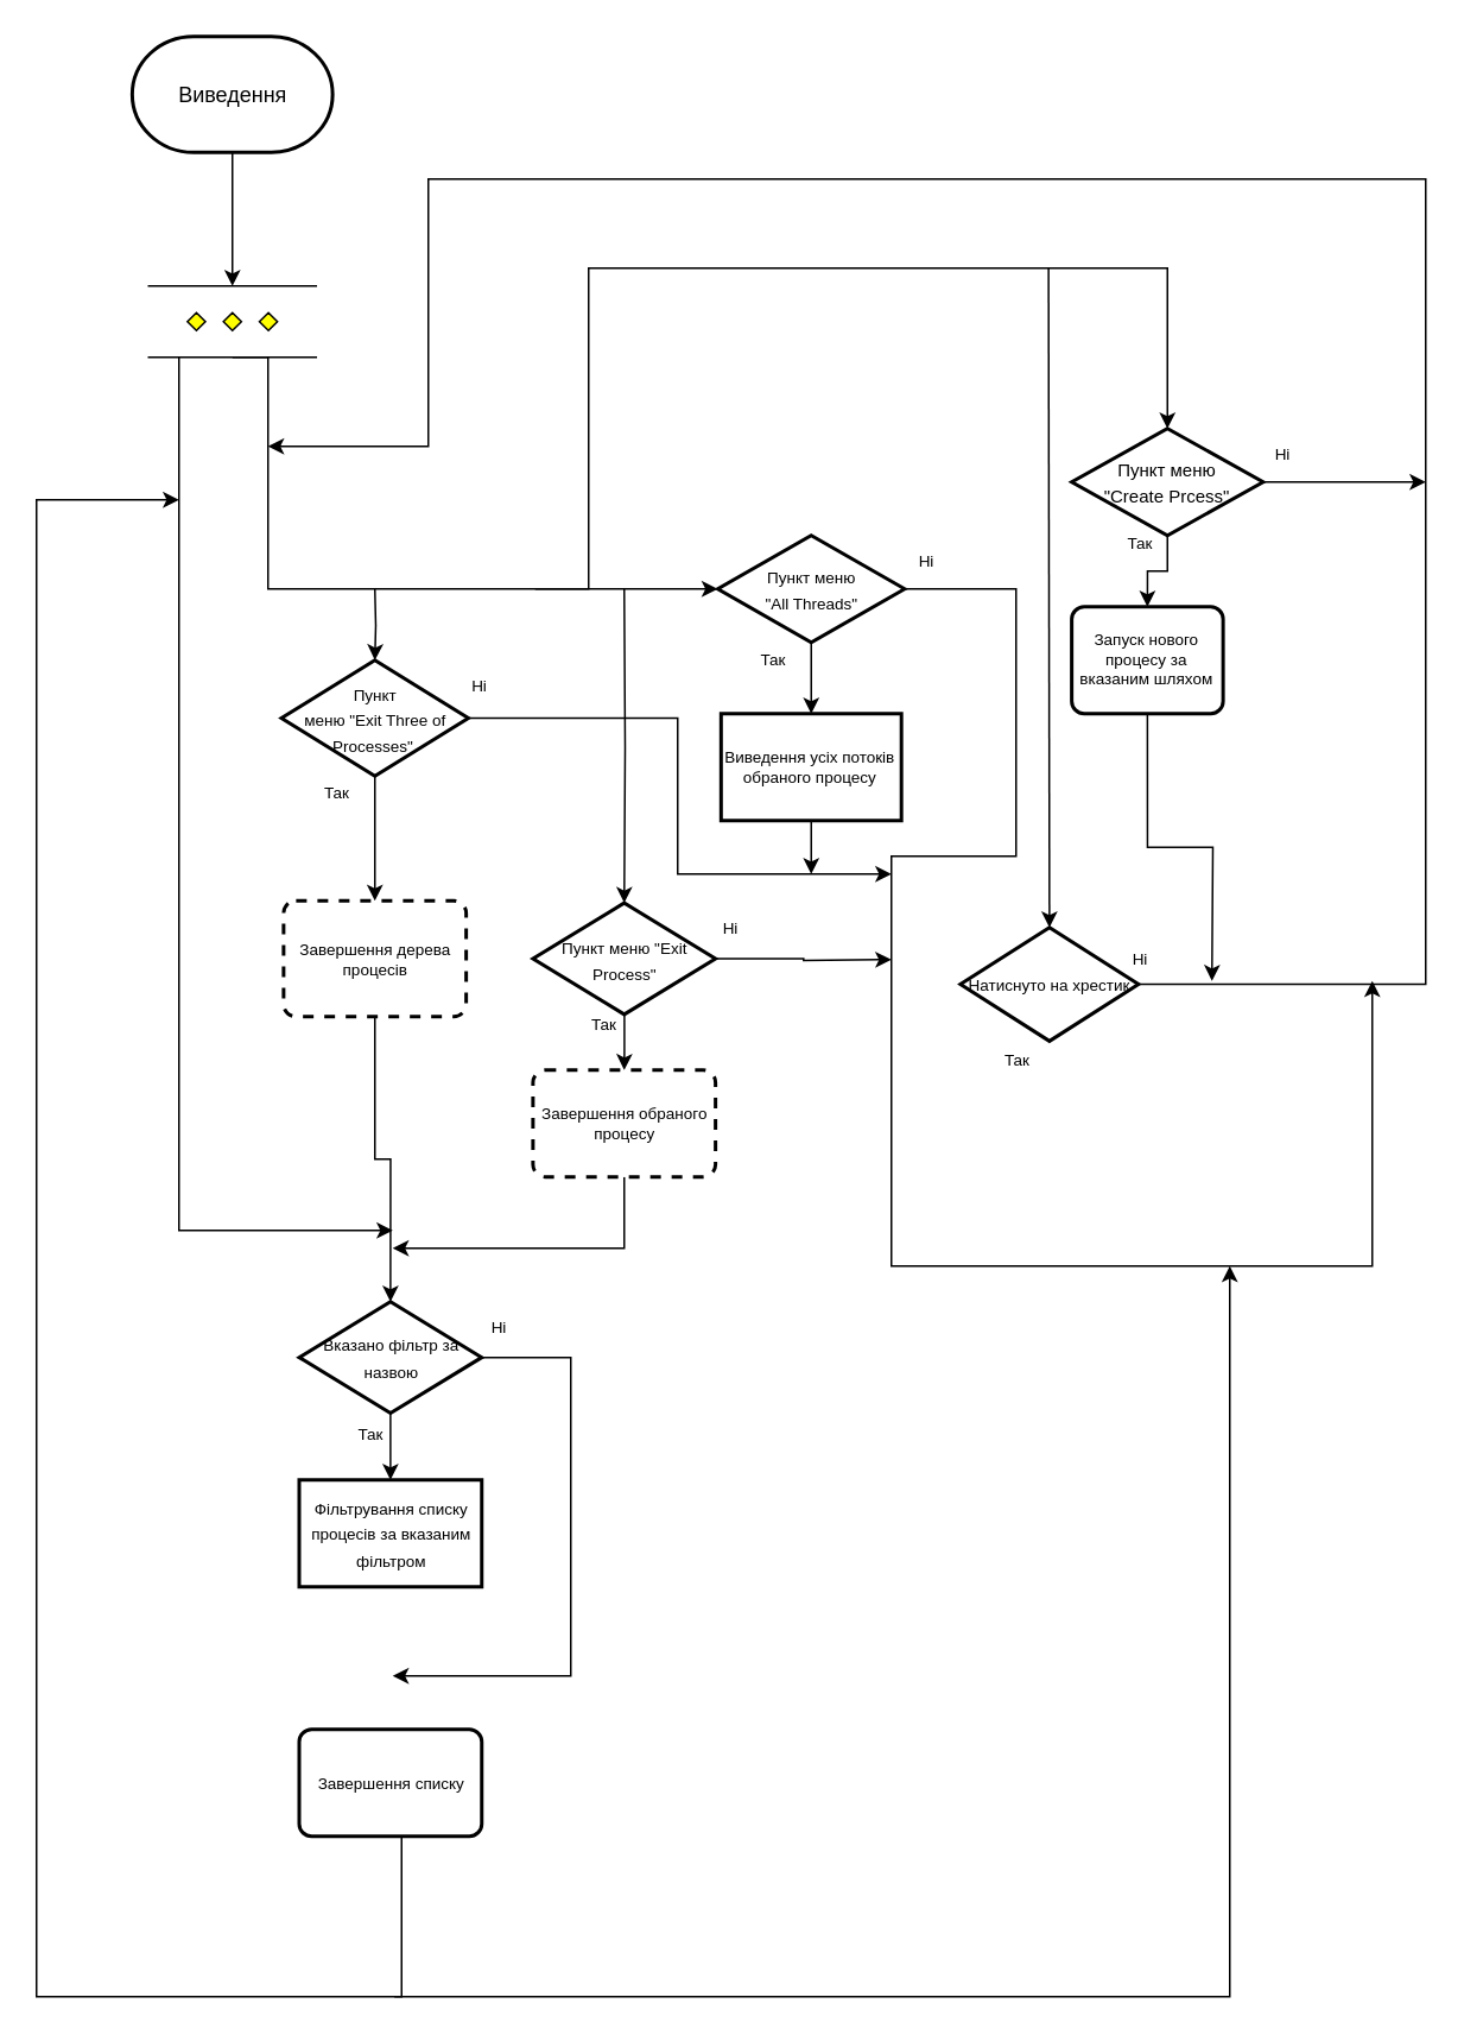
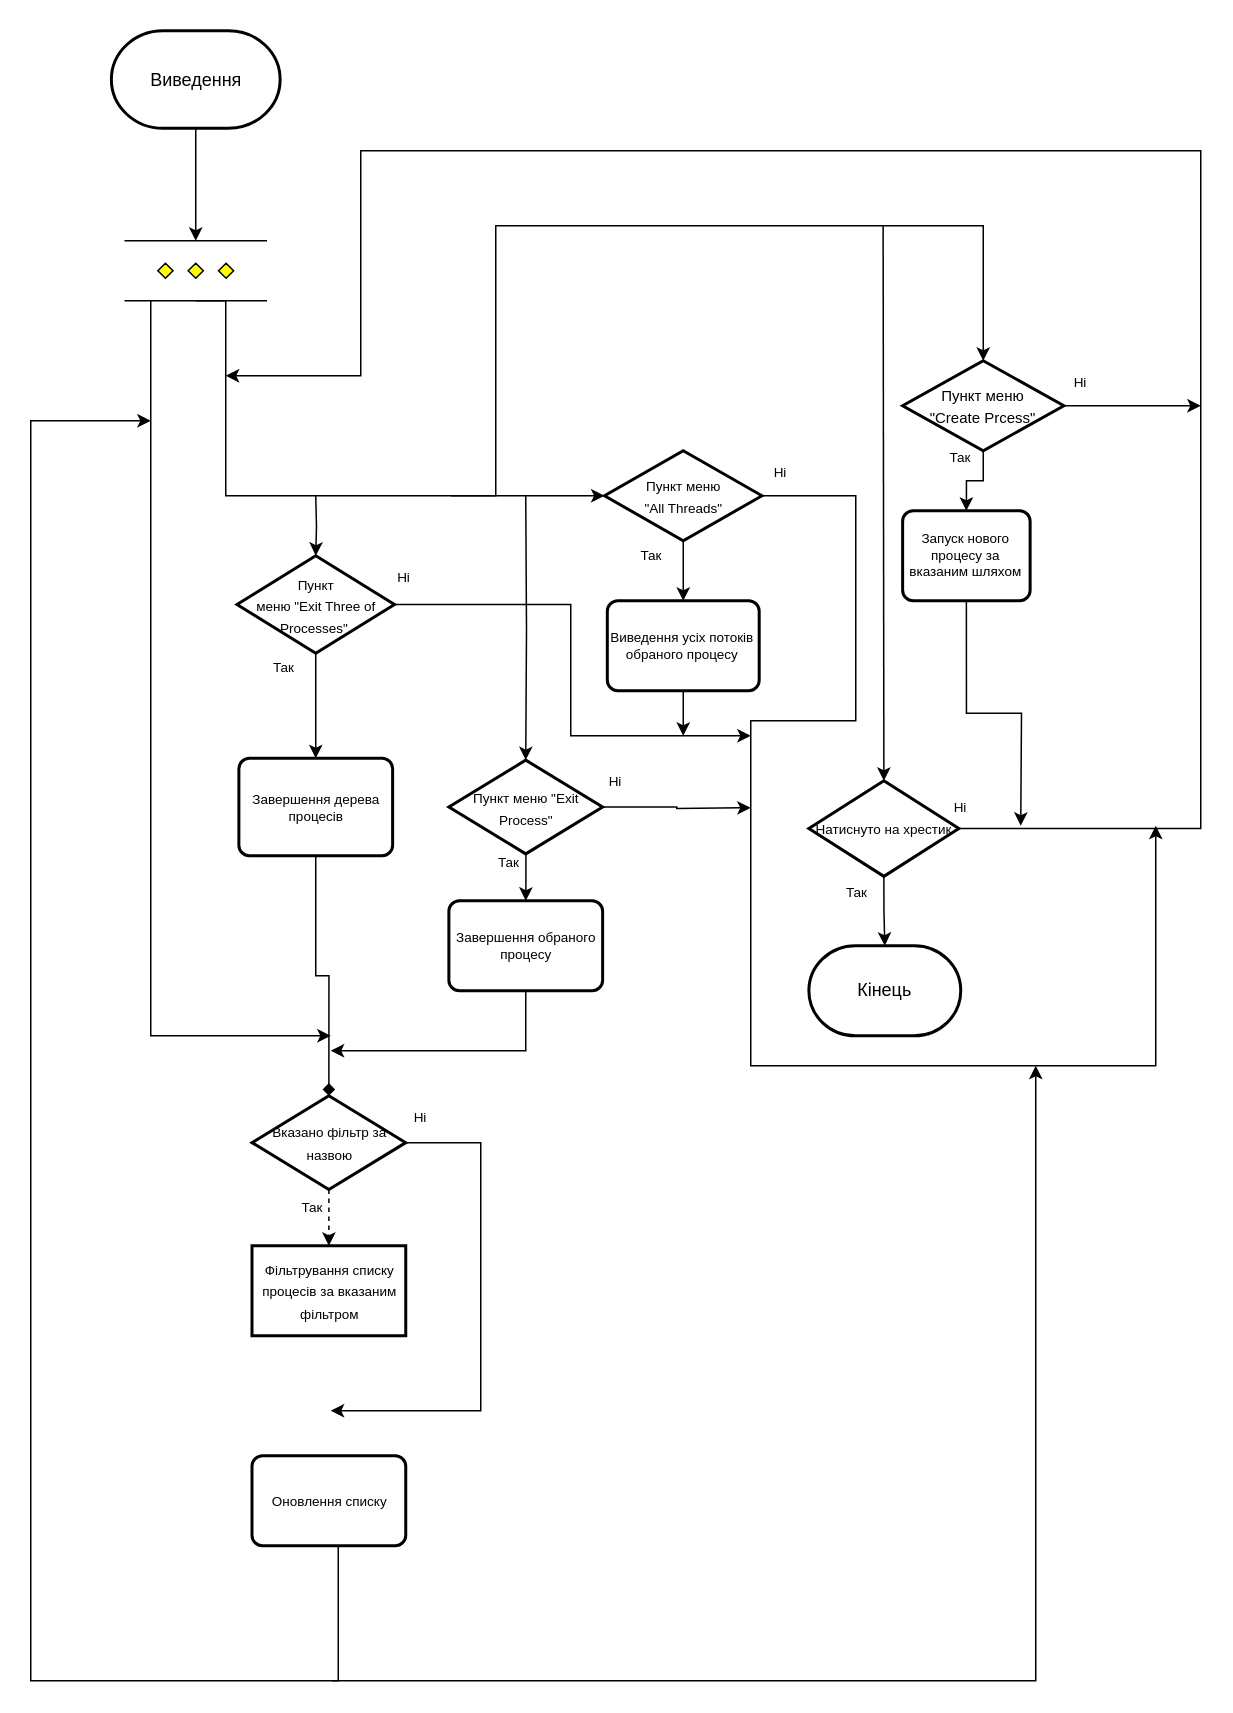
  <mxCell id="0" />
  <mxCell id="1" parent="0" />
+ <mxCell id="2" value="Кінець" style="strokeWidth=2;html=1;shape=mxgraph.flowchart.terminator;whiteSpace=wrap;" vertex="1" parent="1"><mxGeometry x="538.75" y="630" width="101.25" height="60" as="geometry" /></mxCell>
  <mxCell id="3" style="edgeStyle=orthogonalEdgeStyle;rounded=0;orthogonalLoop=1;jettySize=auto;html=1;exitX=0.5;exitY=1;exitDx=0;exitDy=0;exitPerimeter=0;entryX=0.5;entryY=0;entryDx=0;entryDy=0;entryPerimeter=0;" edge="1" parent="1" source="4" target="20"><mxGeometry relative="1" as="geometry" /></mxCell>
  <mxCell id="4" value="Виведення" style="strokeWidth=2;html=1;shape=mxgraph.flowchart.terminator;whiteSpace=wrap;" vertex="1" parent="1"><mxGeometry x="73.75" y="20" width="112.5" height="65" as="geometry" /></mxCell>
  <mxCell id="5" style="edgeStyle=orthogonalEdgeStyle;rounded=0;orthogonalLoop=1;jettySize=auto;html=1;exitX=0.5;exitY=1;exitDx=0;exitDy=0;exitPerimeter=0;entryX=0.5;entryY=0;entryDx=0;entryDy=0;fontSize=9;" edge="1" parent="1" source="7" target="40"><mxGeometry relative="1" as="geometry" /></mxCell>
  <mxCell id="6" style="edgeStyle=orthogonalEdgeStyle;rounded=0;orthogonalLoop=1;jettySize=auto;html=1;exitX=1;exitY=0.5;exitDx=0;exitDy=0;exitPerimeter=0;fontSize=9;" edge="1" parent="1" source="7"><mxGeometry relative="1" as="geometry"><mxPoint x="800" y="270" as="targetPoint" /></mxGeometry></mxCell>
  <mxCell id="7" value="&lt;font style=&quot;font-size: 10px;&quot;&gt;Пункт меню&lt;br&gt;&quot;Create Prcess&quot;&lt;/font&gt;" style="strokeWidth=2;html=1;shape=mxgraph.flowchart.decision;whiteSpace=wrap;" vertex="1" parent="1"><mxGeometry x="601.25" y="240" width="107.5" height="60" as="geometry" /></mxCell>
  <mxCell id="8" style="edgeStyle=orthogonalEdgeStyle;rounded=0;orthogonalLoop=1;jettySize=auto;html=1;fontSize=9;" edge="1" parent="1" source="10"><mxGeometry relative="1" as="geometry"><mxPoint x="770" y="550" as="targetPoint" /><Array as="points"><mxPoint x="570" y="330" /><mxPoint x="570" y="480" /><mxPoint x="500" y="480" /><mxPoint x="500" y="710" /></Array></mxGeometry></mxCell>
  <mxCell id="9" style="edgeStyle=orthogonalEdgeStyle;rounded=0;orthogonalLoop=1;jettySize=auto;html=1;exitX=0.5;exitY=1;exitDx=0;exitDy=0;exitPerimeter=0;entryX=0.5;entryY=0;entryDx=0;entryDy=0;fontSize=9;" edge="1" parent="1" source="10" target="27"><mxGeometry relative="1" as="geometry" /></mxCell>
  <mxCell id="10" value="&lt;font style=&quot;font-size: 9px;&quot;&gt;Пункт меню&lt;br&gt;&quot;All Threads&quot;&lt;br&gt;&lt;/font&gt;" style="strokeWidth=2;html=1;shape=mxgraph.flowchart.decision;whiteSpace=wrap;" vertex="1" parent="1"><mxGeometry x="402.5" y="300" width="105" height="60" as="geometry" /></mxCell>
  <mxCell id="11" style="edgeStyle=orthogonalEdgeStyle;rounded=0;orthogonalLoop=1;jettySize=auto;html=1;entryX=0.5;entryY=0;entryDx=0;entryDy=0;fontSize=9;" edge="1" parent="1" source="13" target="31"><mxGeometry relative="1" as="geometry" /></mxCell>
  <mxCell id="12" style="edgeStyle=orthogonalEdgeStyle;rounded=0;orthogonalLoop=1;jettySize=auto;html=1;exitX=1;exitY=0.5;exitDx=0;exitDy=0;exitPerimeter=0;fontSize=9;" edge="1" parent="1" source="13"><mxGeometry relative="1" as="geometry"><mxPoint x="500" y="538" as="targetPoint" /></mxGeometry></mxCell>
  <mxCell id="13" value="&lt;font style=&quot;font-size: 9px;&quot;&gt;Пункт меню &quot;Exit Process&quot;&lt;br&gt;&lt;/font&gt;" style="strokeWidth=2;html=1;shape=mxgraph.flowchart.decision;whiteSpace=wrap;" vertex="1" parent="1"><mxGeometry x="298.75" y="506.25" width="102.5" height="62.5" as="geometry" /></mxCell>
  <mxCell id="14" style="edgeStyle=orthogonalEdgeStyle;rounded=0;orthogonalLoop=1;jettySize=auto;html=1;exitX=0.5;exitY=1;exitDx=0;exitDy=0;exitPerimeter=0;entryX=0.5;entryY=0;entryDx=0;entryDy=0;fontSize=9;" edge="1" parent="1" source="38" target="29"><mxGeometry relative="1" as="geometry" /></mxCell>
+ <mxCell id="15" style="edgeStyle=orthogonalEdgeStyle;rounded=0;orthogonalLoop=1;jettySize=auto;html=1;exitX=0.5;exitY=1;exitDx=0;exitDy=0;exitPerimeter=0;entryX=0.5;entryY=0;entryDx=0;entryDy=0;entryPerimeter=0;" edge="1" parent="1" source="17" target="2"><mxGeometry relative="1" as="geometry" /></mxCell>
  <mxCell id="16" style="edgeStyle=orthogonalEdgeStyle;rounded=0;orthogonalLoop=1;jettySize=auto;html=1;exitX=1;exitY=0.5;exitDx=0;exitDy=0;exitPerimeter=0;fontSize=9;" edge="1" parent="1" source="17"><mxGeometry relative="1" as="geometry"><mxPoint x="150" y="250" as="targetPoint" /><Array as="points"><mxPoint x="800" y="552" /><mxPoint x="800" y="100" /><mxPoint x="240" y="100" /></Array></mxGeometry></mxCell>
  <mxCell id="17" value="&lt;font style=&quot;font-size: 9px;&quot;&gt;Натиснуто на хрестик&lt;br&gt;&lt;/font&gt;" style="strokeWidth=2;html=1;shape=mxgraph.flowchart.decision;whiteSpace=wrap;" vertex="1" parent="1"><mxGeometry x="538.75" y="520" width="100" height="63.75" as="geometry" /></mxCell>
  <mxCell id="18" style="edgeStyle=orthogonalEdgeStyle;rounded=0;orthogonalLoop=1;jettySize=auto;html=1;fontSize=9;" edge="1" parent="1" source="20"><mxGeometry relative="1" as="geometry"><mxPoint x="220" y="690" as="targetPoint" /><Array as="points"><mxPoint x="100" y="690" /><mxPoint x="130" y="690" /></Array></mxGeometry></mxCell>
  <mxCell id="19" style="edgeStyle=orthogonalEdgeStyle;rounded=0;orthogonalLoop=1;jettySize=auto;html=1;exitX=0.5;exitY=1;exitDx=0;exitDy=0;exitPerimeter=0;fontSize=9;entryX=0;entryY=0.5;entryDx=0;entryDy=0;entryPerimeter=0;" edge="1" parent="1" source="20" target="10"><mxGeometry relative="1" as="geometry"><mxPoint x="370" y="330" as="targetPoint" /><Array as="points"><mxPoint x="150" y="200" /><mxPoint x="150" y="330" /></Array></mxGeometry></mxCell>
  <mxCell id="20" value="" style="verticalLabelPosition=bottom;verticalAlign=top;html=1;shape=mxgraph.flowchart.parallel_mode;pointerEvents=1" vertex="1" parent="1"><mxGeometry x="82.5" y="160" width="95" height="40" as="geometry" /></mxCell>
  <mxCell id="21" style="edgeStyle=orthogonalEdgeStyle;rounded=0;orthogonalLoop=1;jettySize=auto;html=1;exitX=0.5;exitY=1;exitDx=0;exitDy=0;fontSize=9;" edge="1" parent="1" source="22"><mxGeometry relative="1" as="geometry"><mxPoint x="100" y="280" as="targetPoint" /><Array as="points"><mxPoint x="225" y="1120" /><mxPoint x="20" y="1120" /><mxPoint x="20" y="280" /></Array></mxGeometry></mxCell>
- <mxCell id="22" value="&lt;font style=&quot;font-size: 9px;&quot;&gt;Завершення списку&lt;/font&gt;" style="rounded=1;whiteSpace=wrap;html=1;absoluteArcSize=1;arcSize=14;strokeWidth=2;" vertex="1" parent="1"><mxGeometry x="167.5" y="970" width="102.5" height="60" as="geometry" /></mxCell>
- <mxCell id="23" style="edgeStyle=orthogonalEdgeStyle;rounded=0;orthogonalLoop=1;jettySize=auto;html=1;exitX=0.5;exitY=1;exitDx=0;exitDy=0;exitPerimeter=0;entryX=0.5;entryY=0;entryDx=0;entryDy=0;fontSize=9;" edge="1" parent="1" source="39" target="25"><mxGeometry relative="1" as="geometry" /></mxCell>
+ <mxCell id="22" value="&lt;font style=&quot;font-size: 9px;&quot;&gt;Оновлення списку&lt;/font&gt;" style="rounded=1;whiteSpace=wrap;html=1;absoluteArcSize=1;arcSize=14;strokeWidth=2;" vertex="1" parent="1"><mxGeometry x="167.5" y="970" width="102.5" height="60" as="geometry" /></mxCell>
+ <mxCell id="23" style="edgeStyle=orthogonalEdgeStyle;rounded=0;orthogonalLoop=1;jettySize=auto;html=1;exitX=0.5;exitY=1;exitDx=0;exitDy=0;exitPerimeter=0;entryX=0.5;entryY=0;entryDx=0;entryDy=0;fontSize=9;dashed=1;" edge="1" parent="1" source="39" target="25"><mxGeometry relative="1" as="geometry" /></mxCell>
  <mxCell id="24" style="edgeStyle=orthogonalEdgeStyle;rounded=0;orthogonalLoop=1;jettySize=auto;html=1;exitX=1;exitY=0.5;exitDx=0;exitDy=0;exitPerimeter=0;fontSize=9;" edge="1" parent="1" source="39"><mxGeometry relative="1" as="geometry"><mxPoint x="220" y="940" as="targetPoint" /><Array as="points"><mxPoint x="320" y="761" /><mxPoint x="320" y="940" /></Array></mxGeometry></mxCell>
  <mxCell id="25" value="&lt;font style=&quot;font-size: 9px;&quot;&gt;Фільтрування списку процесів за вказаним фільтром&lt;/font&gt;" style="whiteSpace=wrap;html=1;absoluteArcSize=1;arcSize=14;strokeWidth=2;rounded=0;" vertex="1" parent="1"><mxGeometry x="167.5" y="830" width="102.5" height="60" as="geometry" /></mxCell>
  <mxCell id="26" style="edgeStyle=orthogonalEdgeStyle;rounded=0;orthogonalLoop=1;jettySize=auto;html=1;exitX=0.5;exitY=1;exitDx=0;exitDy=0;fontSize=9;" edge="1" parent="1" source="27"><mxGeometry relative="1" as="geometry"><mxPoint x="455" y="490" as="targetPoint" /></mxGeometry></mxCell>
- <mxCell id="27" value="Виведення усіх потоків обраного процесу" style="whiteSpace=wrap;html=1;absoluteArcSize=1;arcSize=14;strokeWidth=2;fontSize=9;rounded=0;" vertex="1" parent="1"><mxGeometry x="404.38" y="400" width="101.25" height="60" as="geometry" /></mxCell>
- <mxCell id="28" style="edgeStyle=orthogonalEdgeStyle;rounded=0;orthogonalLoop=1;jettySize=auto;html=1;exitX=0.5;exitY=1;exitDx=0;exitDy=0;entryX=0.5;entryY=0;entryDx=0;entryDy=0;entryPerimeter=0;fontSize=9;" edge="1" parent="1" source="29" target="39"><mxGeometry relative="1" as="geometry" /></mxCell>
- <mxCell id="29" value="Завершення дерева процесів" style="rounded=1;whiteSpace=wrap;html=1;absoluteArcSize=1;arcSize=14;strokeWidth=2;fontSize=9;dashed=1;" vertex="1" parent="1"><mxGeometry x="158.75" y="505" width="102.5" height="65" as="geometry" /></mxCell>
+ <mxCell id="27" value="Виведення усіх потоків обраного процесу" style="rounded=1;whiteSpace=wrap;html=1;absoluteArcSize=1;arcSize=14;strokeWidth=2;fontSize=9;" vertex="1" parent="1"><mxGeometry x="404.38" y="400" width="101.25" height="60" as="geometry" /></mxCell>
+ <mxCell id="28" style="edgeStyle=orthogonalEdgeStyle;rounded=0;orthogonalLoop=1;jettySize=auto;html=1;exitX=0.5;exitY=1;exitDx=0;exitDy=0;entryX=0.5;entryY=0;entryDx=0;entryDy=0;entryPerimeter=0;fontSize=9;endArrow=diamond;" edge="1" parent="1" source="29" target="39"><mxGeometry relative="1" as="geometry" /></mxCell>
+ <mxCell id="29" value="Завершення дерева процесів" style="rounded=1;whiteSpace=wrap;html=1;absoluteArcSize=1;arcSize=14;strokeWidth=2;fontSize=9;" vertex="1" parent="1"><mxGeometry x="158.75" y="505" width="102.5" height="65" as="geometry" /></mxCell>
  <mxCell id="30" style="edgeStyle=orthogonalEdgeStyle;rounded=0;orthogonalLoop=1;jettySize=auto;html=1;exitX=0.5;exitY=1;exitDx=0;exitDy=0;fontSize=9;" edge="1" parent="1" source="31"><mxGeometry relative="1" as="geometry"><mxPoint x="220" y="700" as="targetPoint" /><Array as="points"><mxPoint x="350" y="670" /><mxPoint x="350" y="670" /></Array></mxGeometry></mxCell>
- <mxCell id="31" value="Завершення обраного процесу" style="rounded=1;whiteSpace=wrap;html=1;absoluteArcSize=1;arcSize=14;strokeWidth=2;fontSize=9;dashed=1;" vertex="1" parent="1"><mxGeometry x="298.75" y="600" width="102.5" height="60" as="geometry" /></mxCell>
+ <mxCell id="31" value="Завершення обраного процесу" style="rounded=1;whiteSpace=wrap;html=1;absoluteArcSize=1;arcSize=14;strokeWidth=2;fontSize=9;" vertex="1" parent="1"><mxGeometry x="298.75" y="600" width="102.5" height="60" as="geometry" /></mxCell>
  <mxCell id="32" style="edgeStyle=orthogonalEdgeStyle;rounded=0;orthogonalLoop=1;jettySize=auto;html=1;exitX=0.5;exitY=1;exitDx=0;exitDy=0;fontSize=9;" edge="1" parent="1" source="40"><mxGeometry relative="1" as="geometry"><mxPoint x="680" y="550" as="targetPoint" /></mxGeometry></mxCell>
  <mxCell id="33" style="edgeStyle=orthogonalEdgeStyle;rounded=0;orthogonalLoop=1;jettySize=auto;html=1;fontSize=9;" edge="1" parent="1"><mxGeometry relative="1" as="geometry"><mxPoint x="221" y="1120" as="sourcePoint" /><mxPoint x="690" y="710" as="targetPoint" /><Array as="points"><mxPoint x="690" y="1120" /></Array></mxGeometry></mxCell>
  <mxCell id="34" style="edgeStyle=orthogonalEdgeStyle;rounded=0;orthogonalLoop=1;jettySize=auto;html=1;fontSize=9;" edge="1" parent="1"><mxGeometry relative="1" as="geometry"><mxPoint x="210" y="330" as="sourcePoint" /><mxPoint x="210" y="370" as="targetPoint" /></mxGeometry></mxCell>
  <mxCell id="35" style="edgeStyle=orthogonalEdgeStyle;rounded=0;orthogonalLoop=1;jettySize=auto;html=1;entryX=0.5;entryY=0;entryDx=0;entryDy=0;fontSize=9;entryPerimeter=0;" edge="1" parent="1" target="13"><mxGeometry relative="1" as="geometry"><mxPoint x="350" y="330" as="sourcePoint" /><mxPoint x="350" y="450" as="targetPoint" /></mxGeometry></mxCell>
  <mxCell id="36" style="edgeStyle=orthogonalEdgeStyle;rounded=0;orthogonalLoop=1;jettySize=auto;html=1;fontSize=9;entryX=0.5;entryY=0;entryDx=0;entryDy=0;entryPerimeter=0;" edge="1" parent="1" target="7"><mxGeometry relative="1" as="geometry"><mxPoint x="300" y="330" as="sourcePoint" /><mxPoint x="660" y="170" as="targetPoint" /><Array as="points"><mxPoint x="330" y="330" /><mxPoint x="330" y="150" /><mxPoint x="655" y="150" /></Array></mxGeometry></mxCell>
  <mxCell id="37" style="edgeStyle=orthogonalEdgeStyle;rounded=0;orthogonalLoop=1;jettySize=auto;html=1;exitX=1;exitY=0.5;exitDx=0;exitDy=0;exitPerimeter=0;fontSize=9;" edge="1" parent="1" source="38"><mxGeometry relative="1" as="geometry"><mxPoint x="500" y="490" as="targetPoint" /><Array as="points"><mxPoint x="380" y="403" /><mxPoint x="380" y="490" /></Array></mxGeometry></mxCell>
  <mxCell id="38" value="&lt;font style=&quot;font-size: 9px;&quot;&gt;Пункт&lt;br&gt;меню &quot;Exit Three of Processes&quot;&amp;nbsp;&lt;br&gt;&lt;/font&gt;" style="strokeWidth=2;html=1;shape=mxgraph.flowchart.decision;whiteSpace=wrap;" vertex="1" parent="1"><mxGeometry x="157.5" y="370" width="105" height="65" as="geometry" /></mxCell>
  <mxCell id="39" value="&lt;font style=&quot;font-size: 9px;&quot;&gt;Вказано фільтр за назвою&lt;/font&gt;" style="strokeWidth=2;html=1;shape=mxgraph.flowchart.decision;whiteSpace=wrap;" vertex="1" parent="1"><mxGeometry x="167.5" y="730" width="102.5" height="62.5" as="geometry" /></mxCell>
  <mxCell id="40" value="Запуск нового процесу за вказаним шляхом" style="rounded=1;whiteSpace=wrap;html=1;absoluteArcSize=1;arcSize=14;strokeWidth=2;fontSize=9;" vertex="1" parent="1"><mxGeometry x="601.25" y="340" width="85" height="60" as="geometry" /></mxCell>
  <mxCell id="41" style="edgeStyle=orthogonalEdgeStyle;rounded=0;orthogonalLoop=1;jettySize=auto;html=1;exitX=0.5;exitY=1;exitDx=0;exitDy=0;entryX=0.5;entryY=0;entryDx=0;entryDy=0;fontSize=9;entryPerimeter=0;" edge="1" parent="1" target="17"><mxGeometry relative="1" as="geometry"><mxPoint x="588.25" y="150" as="sourcePoint" /><mxPoint x="588.25" y="185" as="targetPoint" /></mxGeometry></mxCell>
  <mxCell id="42" value="Ні" style="text;html=1;strokeColor=none;fillColor=none;align=center;verticalAlign=middle;whiteSpace=wrap;rounded=0;fontSize=9;" vertex="1" parent="1"><mxGeometry x="238.75" y="370" width="60" height="30" as="geometry" /></mxCell>
  <mxCell id="43" value="Ні" style="text;html=1;strokeColor=none;fillColor=none;align=center;verticalAlign=middle;whiteSpace=wrap;rounded=0;fontSize=9;" vertex="1" parent="1"><mxGeometry x="490" y="300" width="60" height="30" as="geometry" /></mxCell>
  <mxCell id="44" value="Ні" style="text;html=1;strokeColor=none;fillColor=none;align=center;verticalAlign=middle;whiteSpace=wrap;rounded=0;fontSize=9;" vertex="1" parent="1"><mxGeometry x="380" y="506.25" width="60" height="30" as="geometry" /></mxCell>
  <mxCell id="45" value="Ні" style="text;html=1;strokeColor=none;fillColor=none;align=center;verticalAlign=middle;whiteSpace=wrap;rounded=0;fontSize=9;" vertex="1" parent="1"><mxGeometry x="610" y="522.5" width="60" height="30" as="geometry" /></mxCell>
  <mxCell id="46" value="Ні" style="text;html=1;strokeColor=none;fillColor=none;align=center;verticalAlign=middle;whiteSpace=wrap;rounded=0;fontSize=9;" vertex="1" parent="1"><mxGeometry x="690" y="240" width="60" height="30" as="geometry" /></mxCell>
  <mxCell id="47" value="Ні" style="text;html=1;strokeColor=none;fillColor=none;align=center;verticalAlign=middle;whiteSpace=wrap;rounded=0;fontSize=9;" vertex="1" parent="1"><mxGeometry x="250" y="730" width="60" height="30" as="geometry" /></mxCell>
  <mxCell id="48" value="Так" style="text;html=1;strokeColor=none;fillColor=none;align=center;verticalAlign=middle;whiteSpace=wrap;rounded=0;fontSize=9;" vertex="1" parent="1"><mxGeometry x="158.75" y="430" width="60" height="30" as="geometry" /></mxCell>
  <mxCell id="49" value="Так" style="text;html=1;strokeColor=none;fillColor=none;align=center;verticalAlign=middle;whiteSpace=wrap;rounded=0;fontSize=9;" vertex="1" parent="1"><mxGeometry x="308.75" y="560" width="60" height="30" as="geometry" /></mxCell>
  <mxCell id="50" value="Так" style="text;html=1;strokeColor=none;fillColor=none;align=center;verticalAlign=middle;whiteSpace=wrap;rounded=0;fontSize=9;" vertex="1" parent="1"><mxGeometry x="177.5" y="790" width="60" height="30" as="geometry" /></mxCell>
  <mxCell id="51" value="Так" style="text;html=1;strokeColor=none;fillColor=none;align=center;verticalAlign=middle;whiteSpace=wrap;rounded=0;fontSize=9;" vertex="1" parent="1"><mxGeometry x="541.25" y="580" width="60" height="30" as="geometry" /></mxCell>
  <mxCell id="52" value="Так" style="text;html=1;strokeColor=none;fillColor=none;align=center;verticalAlign=middle;whiteSpace=wrap;rounded=0;fontSize=9;" vertex="1" parent="1"><mxGeometry x="610" y="290" width="60" height="30" as="geometry" /></mxCell>
  <mxCell id="53" value="Так" style="text;html=1;strokeColor=none;fillColor=none;align=center;verticalAlign=middle;whiteSpace=wrap;rounded=0;fontSize=9;" vertex="1" parent="1"><mxGeometry x="404.38" y="355" width="60" height="30" as="geometry" /></mxCell>
